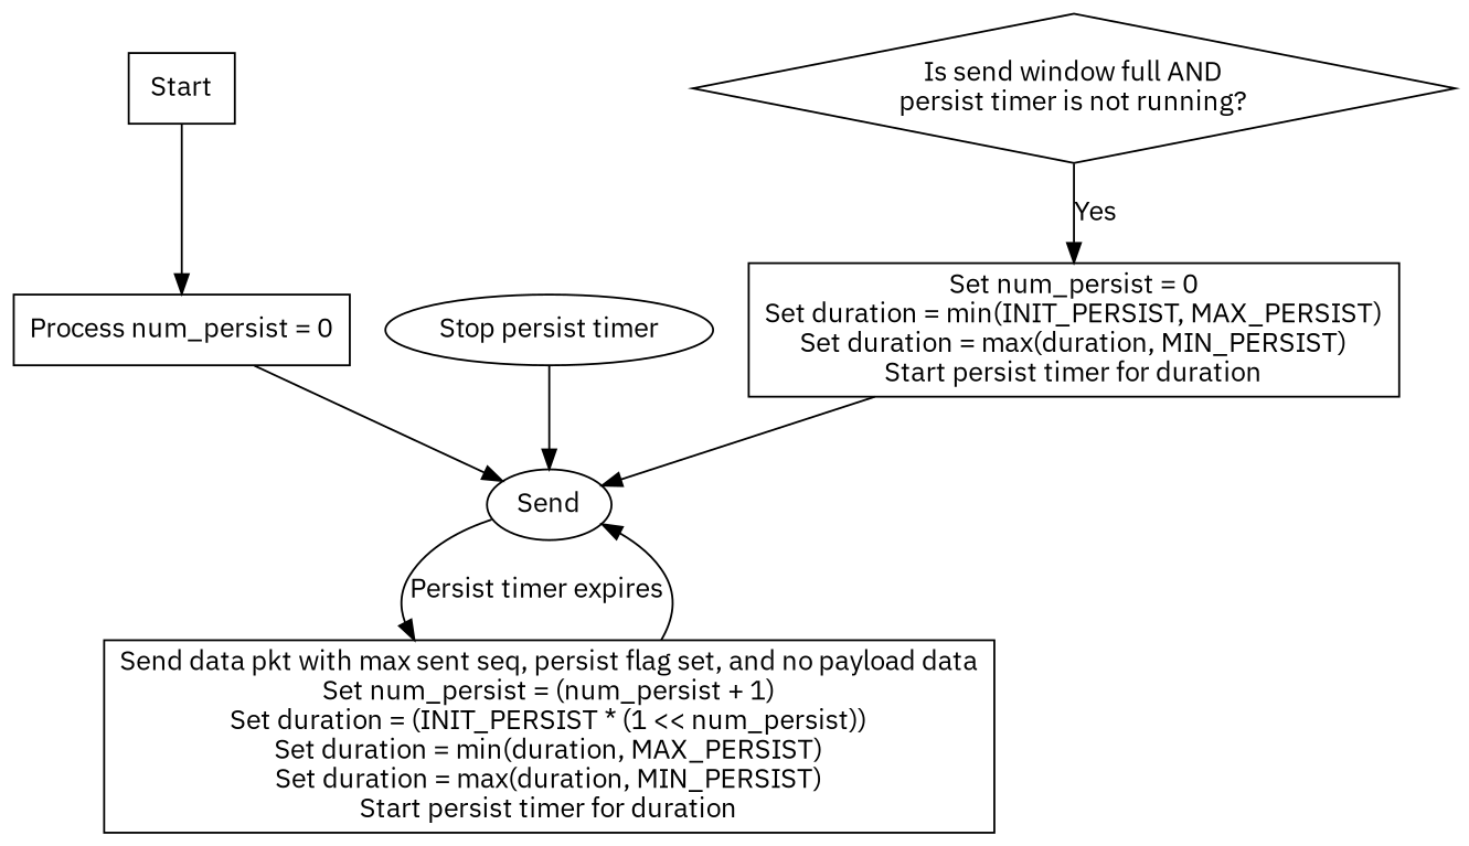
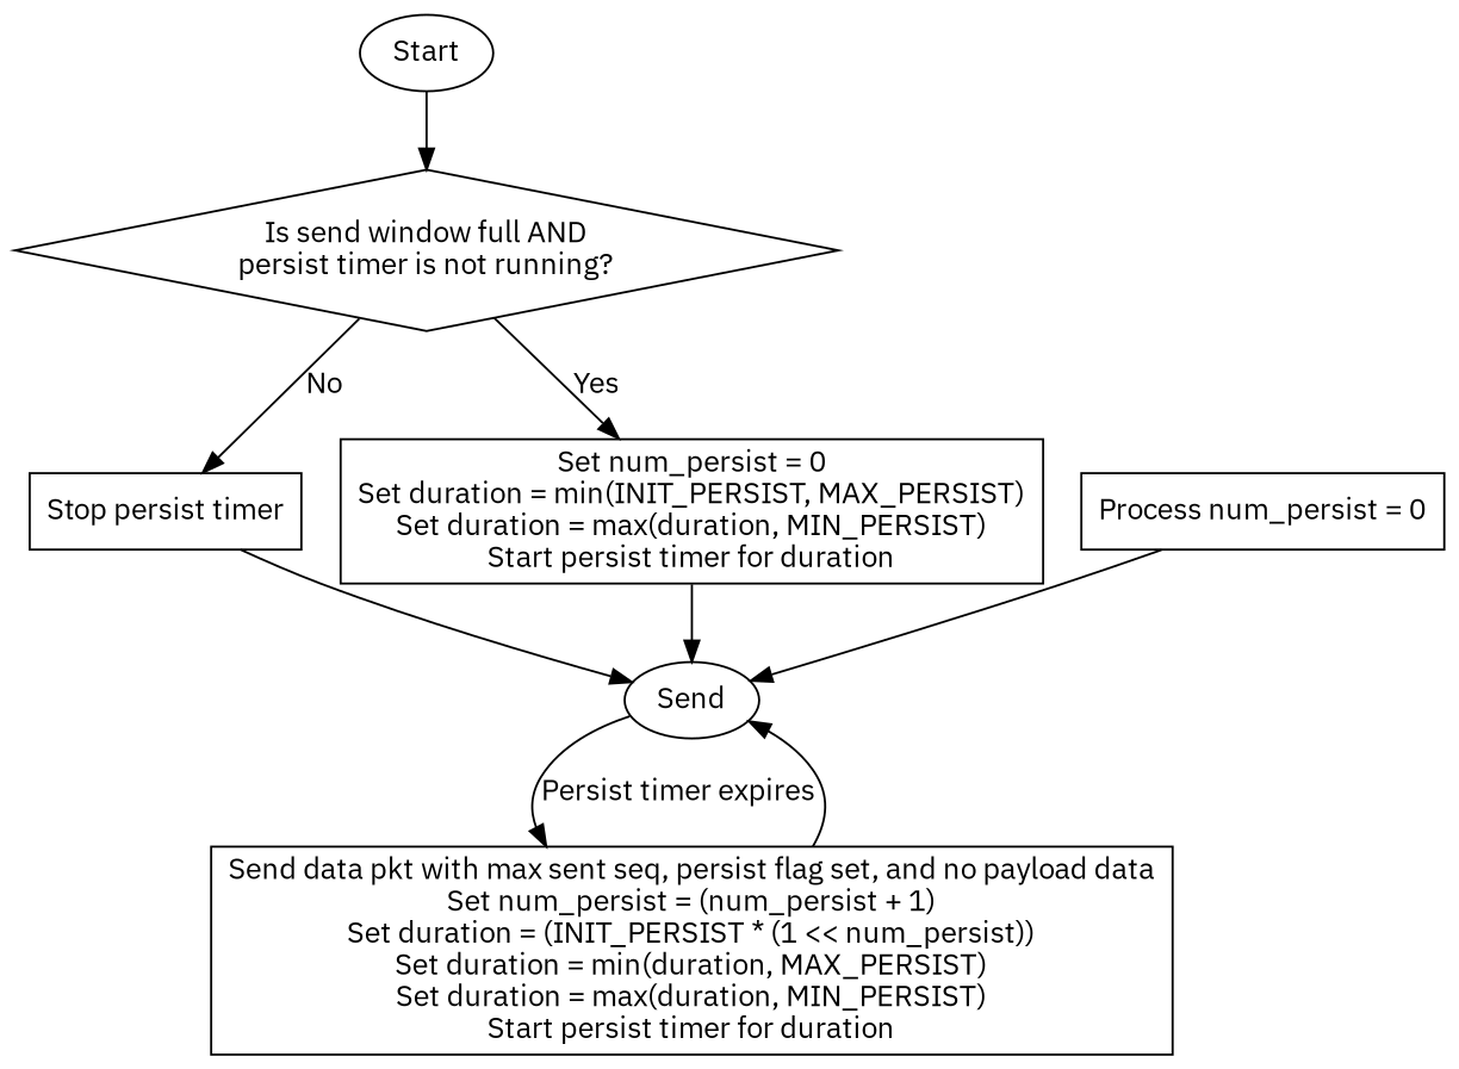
  digraph {
    fontname="IBM Plex Sans"
    node [fontname="IBM Plex Sans" shape=box]
    edge [fontname="IBM Plex Sans"]
-   n1 [label=Start]
+   n1 [label=Start shape=ellipse]
    n2 [label="Process num_persist = 0"]
    n3 [label=Send shape=ellipse]
    n4 [label="Send data pkt with max sent seq, persist flag set, and no payload data\nSet num_persist = (num_persist + 1)\nSet duration = (INIT_PERSIST * (1 << num_persist))\nSet duration = min(duration, MAX_PERSIST)\nSet duration = max(duration, MIN_PERSIST)\nStart persist timer for duration"]
    n5 [label="Is send window full AND\npersist timer is not running?" shape=diamond]
-   n6 [label="Stop persist timer" shape=ellipse]
+   n6 [label="Stop persist timer"]
    n7 [label="Set num_persist = 0\nSet duration = min(INIT_PERSIST, MAX_PERSIST)\nSet duration = max(duration, MIN_PERSIST)\nStart persist timer for duration"]
-   n1 -> n2
+   n1 -> n5
    n2 -> n3
    n3 -> n4 [label="Persist timer expires"]
    n4 -> n3
+   n5 -> n6 [label=No]
    n5 -> n7 [label=Yes]
    n6 -> n3
    n7 -> n3
  }
